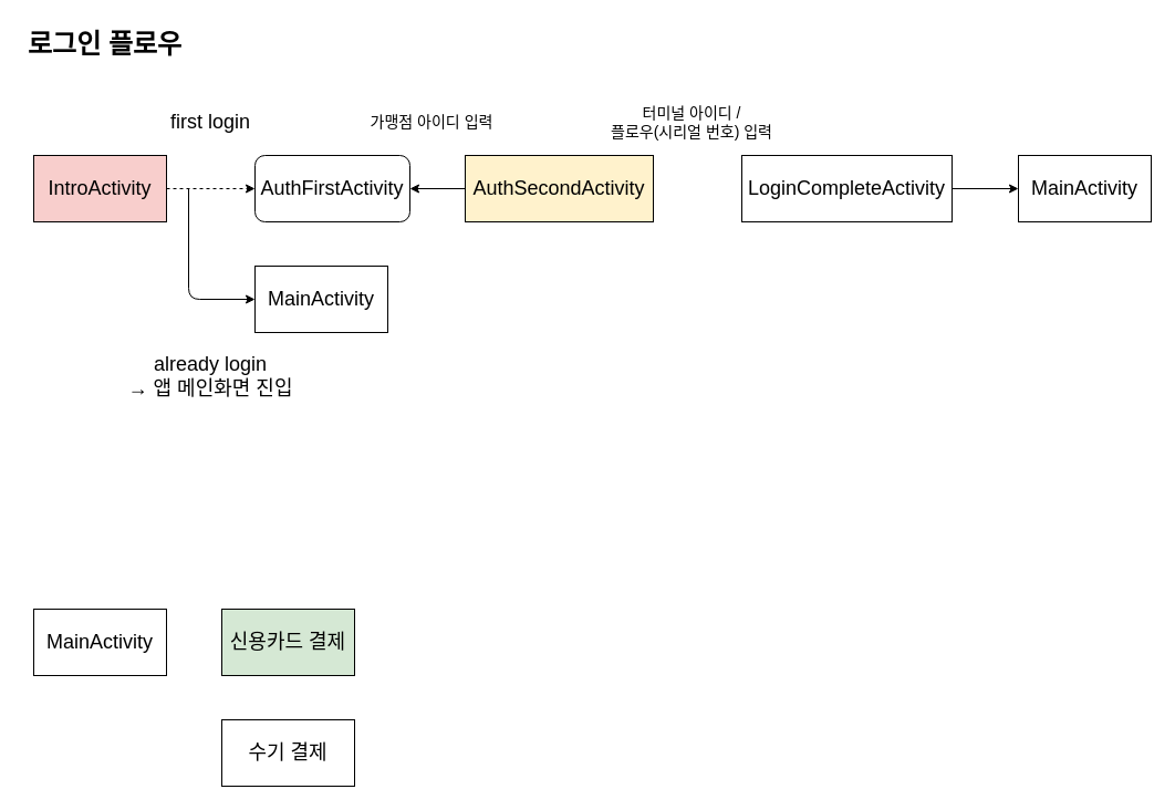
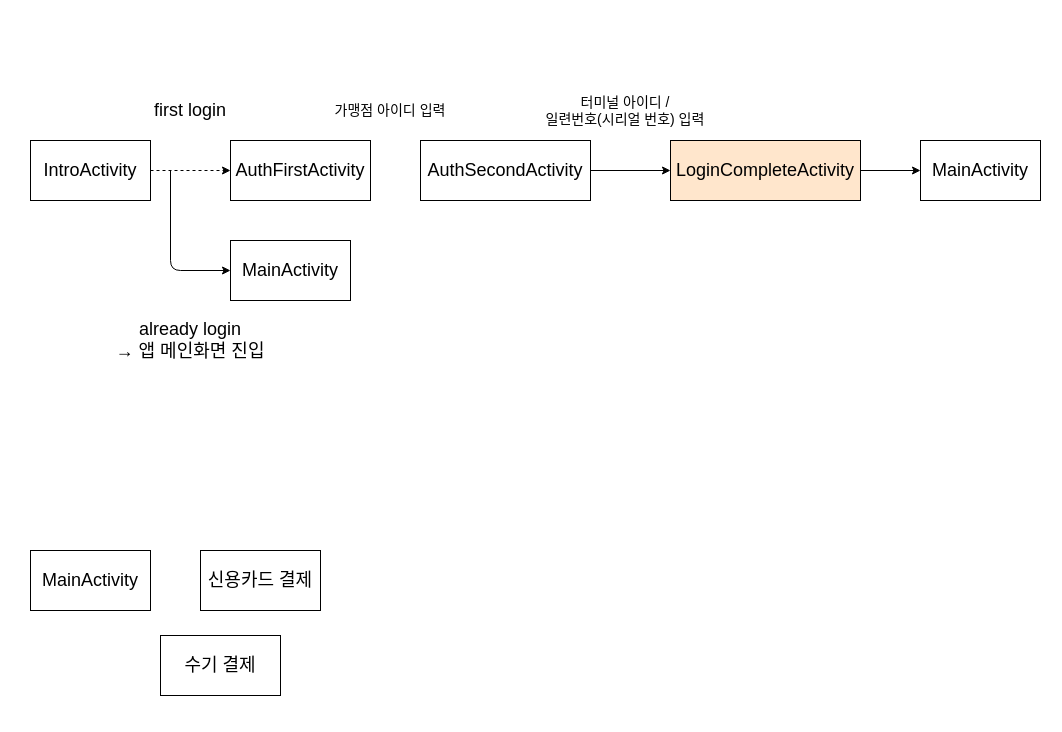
  <mxCell id="0" />
  <mxCell id="1" parent="0" />
  <mxCell id="2" style="edgeStyle=orthogonalEdgeStyle;rounded=0;orthogonalLoop=1;jettySize=auto;html=1;dashed=1;" edge="1" parent="1" source="3" target="4"><mxGeometry relative="1" as="geometry" /></mxCell>
- <mxCell id="3" value="&lt;font style=&quot;font-size: 18px&quot;&gt;IntroActivity&lt;/font&gt;" style="rounded=0;whiteSpace=wrap;html=1;fillColor=#f8cecc;" vertex="1" parent="1"><mxGeometry x="30" y="140" width="120" height="60" as="geometry" /></mxCell>
- <mxCell id="4" value="&lt;font style=&quot;font-size: 18px&quot;&gt;AuthFirstActivity&lt;/font&gt;" style="whiteSpace=wrap;html=1;rounded=1;" vertex="1" parent="1"><mxGeometry x="230" y="140" width="140" height="60" as="geometry" /></mxCell>
+ <mxCell id="3" value="&lt;font style=&quot;font-size: 18px&quot;&gt;IntroActivity&lt;/font&gt;" style="rounded=0;whiteSpace=wrap;html=1;" vertex="1" parent="1"><mxGeometry x="30" y="140" width="120" height="60" as="geometry" /></mxCell>
+ <mxCell id="4" value="&lt;font style=&quot;font-size: 18px&quot;&gt;AuthFirstActivity&lt;/font&gt;" style="rounded=0;whiteSpace=wrap;html=1;" vertex="1" parent="1"><mxGeometry x="230" y="140" width="140" height="60" as="geometry" /></mxCell>
  <mxCell id="5" value="&lt;font style=&quot;font-size: 18px&quot;&gt;MainActivity&lt;/font&gt;" style="rounded=0;whiteSpace=wrap;html=1;" vertex="1" parent="1"><mxGeometry x="230" y="240" width="120" height="60" as="geometry" /></mxCell>
- <mxCell id="6" value="&lt;h1&gt;로그인 플로우&lt;/h1&gt;" style="text;html=1;strokeColor=none;fillColor=none;spacing=5;spacingTop=-20;whiteSpace=wrap;overflow=hidden;rounded=0;" vertex="1" parent="1"><mxGeometry x="20" y="20" width="160" height="40" as="geometry" /></mxCell>
  <mxCell id="7" value="&lt;span style=&quot;font-size: 18px&quot;&gt;first login&lt;/span&gt;" style="text;html=1;strokeColor=none;fillColor=none;align=center;verticalAlign=middle;whiteSpace=wrap;rounded=0;" vertex="1" parent="1"><mxGeometry x="120" y="90" width="140" height="40" as="geometry" /></mxCell>
  <mxCell id="8" value="" style="endArrow=classic;html=1;entryX=0;entryY=0.5;entryDx=0;entryDy=0;" edge="1" parent="1" target="5"><mxGeometry width="50" height="50" relative="1" as="geometry"><mxPoint x="170" y="170" as="sourcePoint" /><mxPoint x="170" y="270" as="targetPoint" /><Array as="points"><mxPoint x="170" y="270" /></Array></mxGeometry></mxCell>
  <mxCell id="9" value="&lt;span style=&quot;font-size: 18px&quot;&gt;already login&lt;br&gt;→ 앱 메인화면 진입&lt;br&gt;&lt;/span&gt;" style="text;html=1;strokeColor=none;fillColor=none;align=center;verticalAlign=middle;whiteSpace=wrap;rounded=0;" vertex="1" parent="1"><mxGeometry x="100" y="320" width="180" height="40" as="geometry" /></mxCell>
- <mxCell id="10" value="" style="edgeStyle=orthogonalEdgeStyle;rounded=0;orthogonalLoop=1;jettySize=auto;html=1;" edge="1" parent="1" source="11" target="4"><mxGeometry relative="1" as="geometry" /></mxCell>
- <mxCell id="11" value="&lt;font style=&quot;font-size: 18px&quot;&gt;AuthSecondActivity&lt;/font&gt;" style="rounded=0;whiteSpace=wrap;html=1;fillColor=#fff2cc;" vertex="1" parent="1"><mxGeometry x="420" y="140" width="170" height="60" as="geometry" /></mxCell>
+ <mxCell id="10" value="" style="edgeStyle=orthogonalEdgeStyle;rounded=0;orthogonalLoop=1;jettySize=auto;html=1;" edge="1" parent="1" source="11" target="15"><mxGeometry relative="1" as="geometry" /></mxCell>
+ <mxCell id="11" value="&lt;font style=&quot;font-size: 18px&quot;&gt;AuthSecondActivity&lt;/font&gt;" style="rounded=0;whiteSpace=wrap;html=1;" vertex="1" parent="1"><mxGeometry x="420" y="140" width="170" height="60" as="geometry" /></mxCell>
  <mxCell id="12" value="&lt;font style=&quot;font-size: 14px&quot;&gt;가맹점 아이디 입력&lt;/font&gt;" style="text;html=1;strokeColor=none;fillColor=none;align=center;verticalAlign=middle;whiteSpace=wrap;rounded=0;" vertex="1" parent="1"><mxGeometry x="320" y="90" width="140" height="40" as="geometry" /></mxCell>
- <mxCell id="13" value="&lt;font style=&quot;font-size: 14px&quot;&gt;터미널 아이디 / &lt;br&gt;플로우(시리얼 번호) 입력&lt;/font&gt;" style="text;html=1;strokeColor=none;fillColor=none;align=center;verticalAlign=middle;whiteSpace=wrap;rounded=0;" vertex="1" parent="1"><mxGeometry x="530" y="90" width="190" height="40" as="geometry" /></mxCell>
+ <mxCell id="13" value="&lt;font style=&quot;font-size: 14px&quot;&gt;터미널 아이디 / &lt;br&gt;일련번호(시리얼 번호) 입력&lt;/font&gt;" style="text;html=1;strokeColor=none;fillColor=none;align=center;verticalAlign=middle;whiteSpace=wrap;rounded=0;" vertex="1" parent="1"><mxGeometry x="530" y="90" width="190" height="40" as="geometry" /></mxCell>
  <mxCell id="14" value="" style="edgeStyle=orthogonalEdgeStyle;rounded=0;orthogonalLoop=1;jettySize=auto;html=1;" edge="1" parent="1" source="15" target="16"><mxGeometry relative="1" as="geometry" /></mxCell>
- <mxCell id="15" value="&lt;font style=&quot;font-size: 18px&quot;&gt;LoginCompleteActivity&lt;/font&gt;" style="rounded=0;whiteSpace=wrap;html=1;" vertex="1" parent="1"><mxGeometry x="670" y="140" width="190" height="60" as="geometry" /></mxCell>
+ <mxCell id="15" value="&lt;font style=&quot;font-size: 18px&quot;&gt;LoginCompleteActivity&lt;/font&gt;" style="rounded=0;whiteSpace=wrap;html=1;fillColor=#ffe6cc;" vertex="1" parent="1"><mxGeometry x="670" y="140" width="190" height="60" as="geometry" /></mxCell>
  <mxCell id="16" value="&lt;font style=&quot;font-size: 18px&quot;&gt;MainActivity&lt;/font&gt;" style="rounded=0;whiteSpace=wrap;html=1;" vertex="1" parent="1"><mxGeometry x="920" y="140" width="120" height="60" as="geometry" /></mxCell>
  <mxCell id="17" value="&lt;font style=&quot;font-size: 18px&quot;&gt;MainActivity&lt;/font&gt;" style="rounded=0;whiteSpace=wrap;html=1;" vertex="1" parent="1"><mxGeometry x="30" y="550" width="120" height="60" as="geometry" /></mxCell>
- <mxCell id="18" value="&lt;font style=&quot;font-size: 18px&quot;&gt;신용카드 결제&lt;/font&gt;" style="rounded=0;whiteSpace=wrap;html=1;fillColor=#d5e8d4;" vertex="1" parent="1"><mxGeometry x="200" y="550" width="120" height="60" as="geometry" /></mxCell>
- <mxCell id="19" value="&lt;font style=&quot;font-size: 18px&quot;&gt;수기 결제&lt;/font&gt;" style="rounded=0;whiteSpace=wrap;html=1;" vertex="1" parent="1"><mxGeometry x="200" y="650" width="120" height="60" as="geometry" /></mxCell>
+ <mxCell id="18" value="&lt;font style=&quot;font-size: 18px&quot;&gt;신용카드 결제&lt;/font&gt;" style="rounded=0;whiteSpace=wrap;html=1;" vertex="1" parent="1"><mxGeometry x="200" y="550" width="120" height="60" as="geometry" /></mxCell>
+ <mxCell id="19" value="&lt;font style=&quot;font-size: 18px&quot;&gt;수기 결제&lt;/font&gt;" style="rounded=0;whiteSpace=wrap;html=1;" vertex="1" parent="1"><mxGeometry x="160" y="635" width="120" height="60" as="geometry" /></mxCell>
